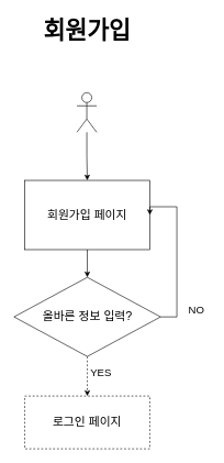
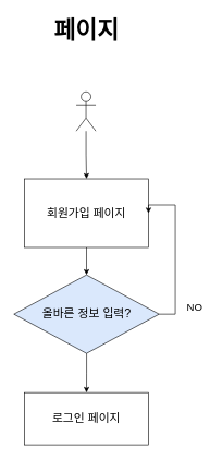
  <mxCell id="0" />
  <mxCell id="1" parent="0" />
  <mxCell id="2" style="edgeStyle=orthogonalEdgeStyle;rounded=0;orthogonalLoop=1;jettySize=auto;html=1;entryX=0.5;entryY=0;entryDx=0;entryDy=0;" edge="1" parent="1" source="3" target="8"><mxGeometry relative="1" as="geometry" /></mxCell>
  <mxCell id="3" value="&lt;font style=&quot;font-size: 18px&quot;&gt;회원가입 페이지&lt;/font&gt;" style="rounded=0;whiteSpace=wrap;html=1;" vertex="1" parent="1"><mxGeometry x="37" y="273" width="190" height="105" as="geometry" /></mxCell>
  <mxCell id="4" style="edgeStyle=orthogonalEdgeStyle;rounded=0;orthogonalLoop=1;jettySize=auto;html=1;entryX=0.5;entryY=0;entryDx=0;entryDy=0;" edge="1" parent="1" source="5" target="3"><mxGeometry relative="1" as="geometry" /></mxCell>
  <mxCell id="5" value="" style="shape=umlActor;verticalLabelPosition=bottom;verticalAlign=top;html=1;outlineConnect=0;" vertex="1" parent="1"><mxGeometry x="116.25" y="140" width="30" height="60" as="geometry" /></mxCell>
- <mxCell id="6" style="edgeStyle=orthogonalEdgeStyle;rounded=0;orthogonalLoop=1;jettySize=auto;html=1;entryX=0.5;entryY=0;entryDx=0;entryDy=0;dashed=1;" edge="1" parent="1" source="8" target="9"><mxGeometry relative="1" as="geometry" /></mxCell>
+ <mxCell id="6" style="edgeStyle=orthogonalEdgeStyle;rounded=0;orthogonalLoop=1;jettySize=auto;html=1;entryX=0.5;entryY=0;entryDx=0;entryDy=0;" edge="1" parent="1" source="8" target="9"><mxGeometry relative="1" as="geometry" /></mxCell>
  <mxCell id="7" style="edgeStyle=orthogonalEdgeStyle;rounded=0;orthogonalLoop=1;jettySize=auto;html=1;entryX=1;entryY=0.5;entryDx=0;entryDy=0;" edge="1" parent="1" source="8" target="3"><mxGeometry relative="1" as="geometry"><Array as="points"><mxPoint x="268" y="480" /><mxPoint x="268" y="313" /></Array></mxGeometry></mxCell>
- <mxCell id="8" value="&lt;font style=&quot;font-size: 18px&quot;&gt;올바른 정보 입력?&lt;/font&gt;" style="rhombus;whiteSpace=wrap;html=1;" vertex="1" parent="1"><mxGeometry x="20.75" y="420" width="222.5" height="120" as="geometry" /></mxCell>
- <mxCell id="9" value="&lt;font style=&quot;font-size: 18px&quot;&gt;로그인 페이지&lt;/font&gt;" style="rounded=0;whiteSpace=wrap;html=1;dashed=1;" vertex="1" parent="1"><mxGeometry x="37" y="600" width="190" height="80" as="geometry" /></mxCell>
- <mxCell id="10" value="&lt;span style=&quot;font-size: 16px&quot;&gt;YES&lt;/span&gt;" style="text;html=1;strokeColor=none;fillColor=none;align=center;verticalAlign=middle;whiteSpace=wrap;rounded=0;" vertex="1" parent="1"><mxGeometry x="132" y="550" width="41.75" height="30" as="geometry" /></mxCell>
+ <mxCell id="8" value="&lt;font style=&quot;font-size: 18px&quot;&gt;올바른 정보 입력?&lt;/font&gt;" style="rhombus;whiteSpace=wrap;html=1;fillColor=#dae8fc;" vertex="1" parent="1"><mxGeometry x="20.75" y="420" width="222.5" height="120" as="geometry" /></mxCell>
+ <mxCell id="9" value="&lt;font style=&quot;font-size: 18px&quot;&gt;로그인 페이지&lt;/font&gt;" style="rounded=0;whiteSpace=wrap;html=1;" vertex="1" parent="1"><mxGeometry x="37" y="600" width="190" height="80" as="geometry" /></mxCell>
  <mxCell id="11" value="&lt;span style=&quot;font-size: 16px&quot;&gt;NO&lt;/span&gt;" style="text;html=1;strokeColor=none;fillColor=none;align=center;verticalAlign=middle;whiteSpace=wrap;rounded=0;" vertex="1" parent="1"><mxGeometry x="278" y="450" width="40" height="40" as="geometry" /></mxCell>
- <mxCell id="12" value="&lt;span style=&quot;font-size: 36px&quot;&gt;&lt;b&gt;회원가입&lt;/b&gt;&lt;/span&gt;" style="text;html=1;strokeColor=none;fillColor=none;align=center;verticalAlign=middle;whiteSpace=wrap;rounded=0;" vertex="1" parent="1"><mxGeometry x="53.19" y="20" width="157.62" height="50" as="geometry" /></mxCell>
+ <mxCell id="12" value="&lt;span style=&quot;font-size: 36px&quot;&gt;&lt;b&gt;페이지&lt;/b&gt;&lt;/span&gt;" style="text;html=1;strokeColor=none;fillColor=none;align=center;verticalAlign=middle;whiteSpace=wrap;rounded=0;" vertex="1" parent="1"><mxGeometry x="53.19" y="20" width="157.62" height="50" as="geometry" /></mxCell>
